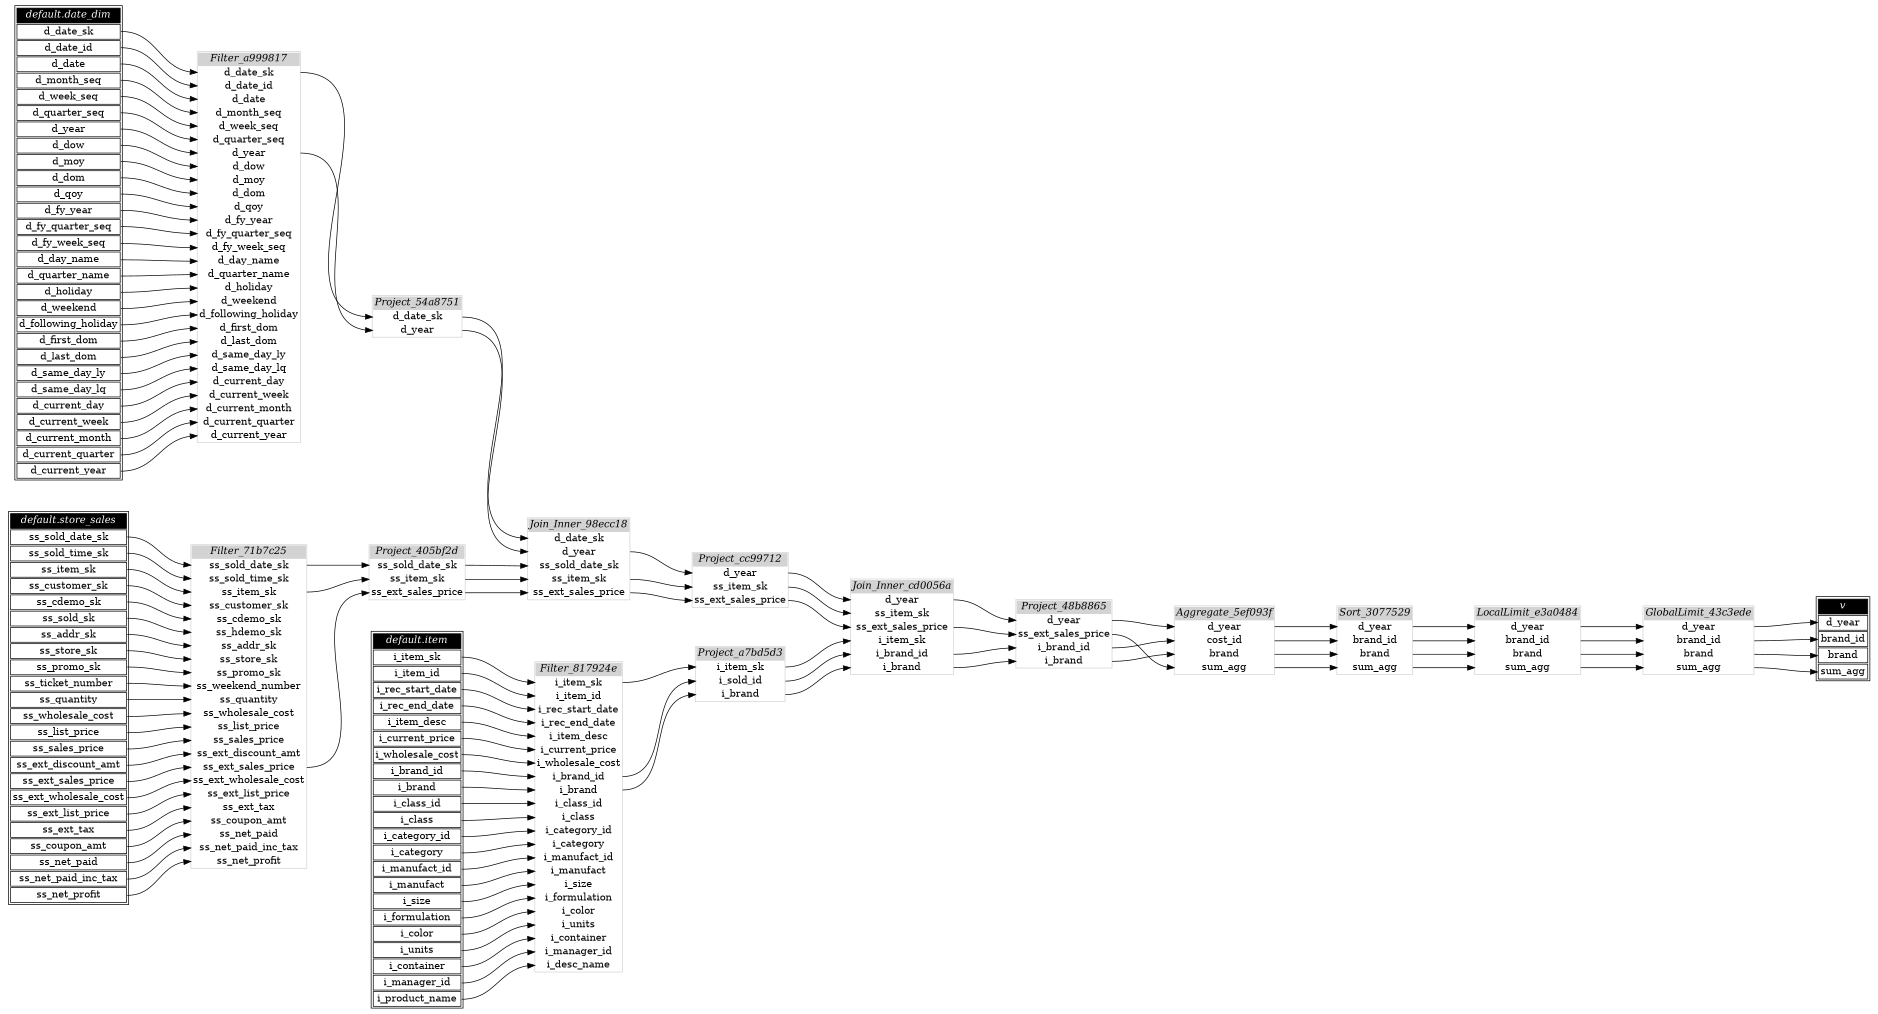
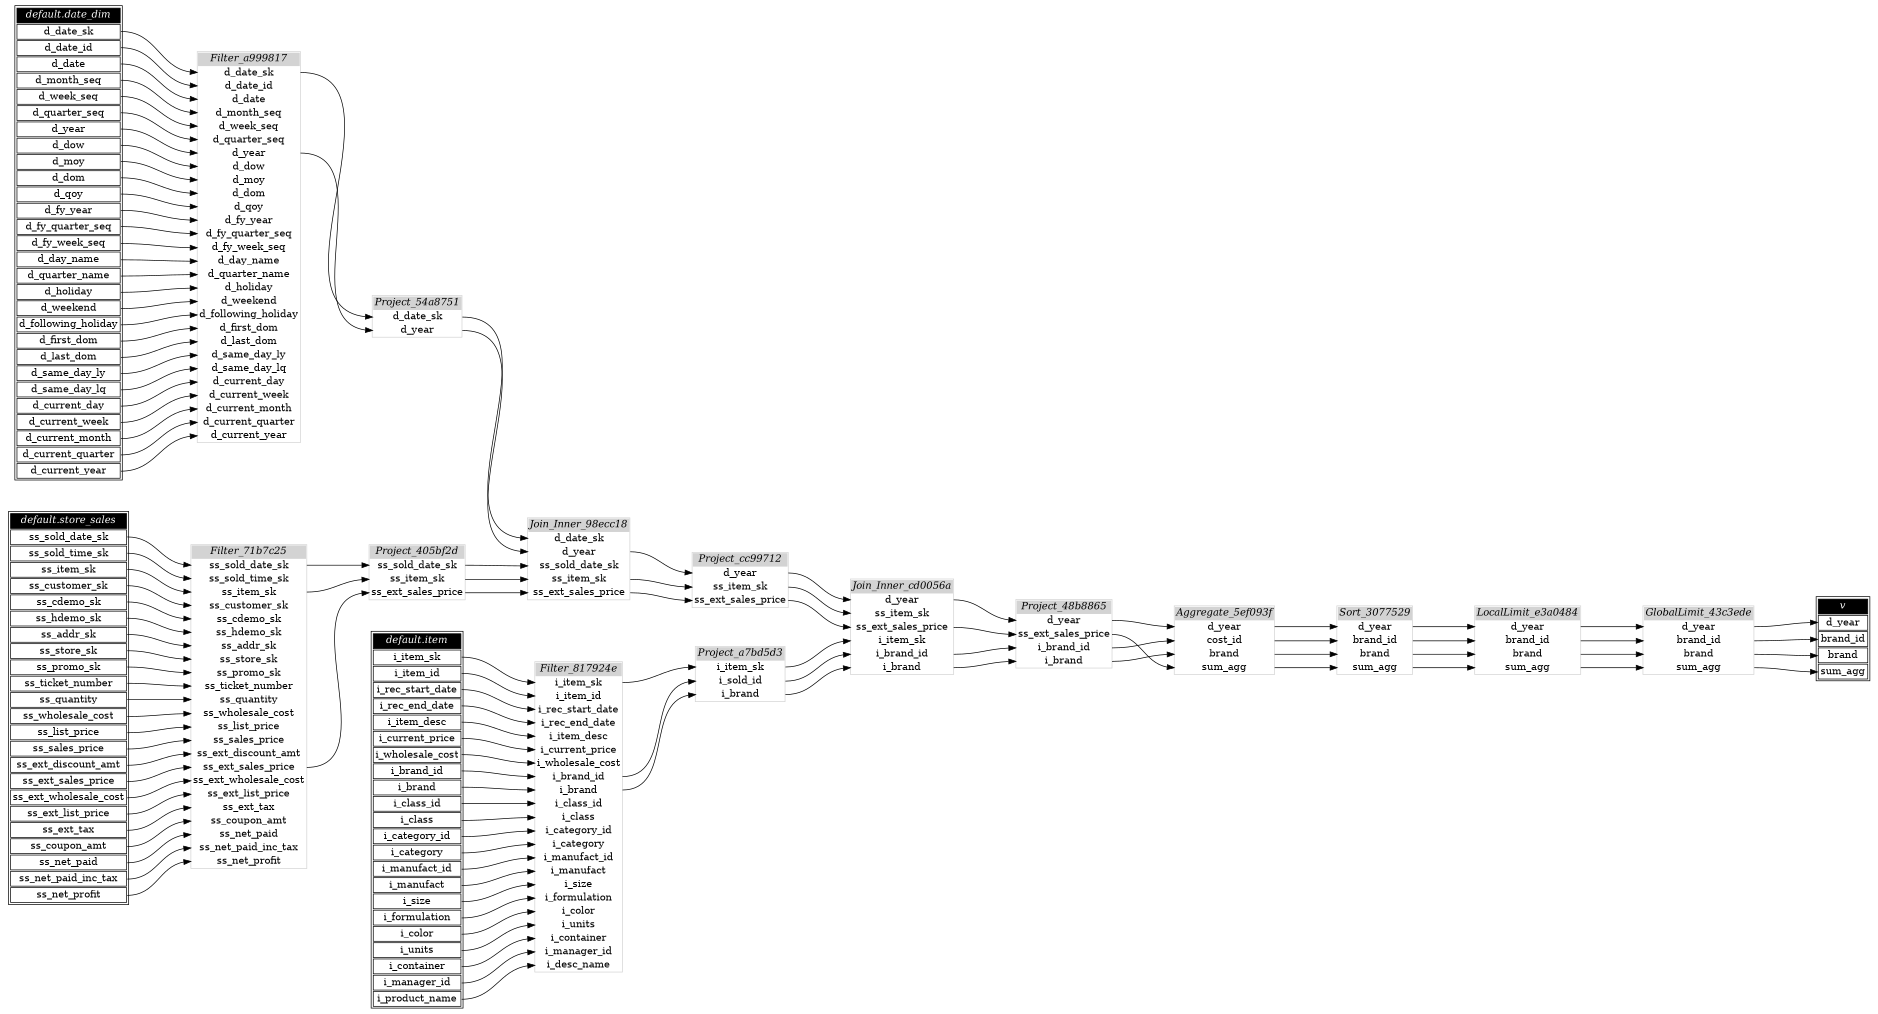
  digraph {
    fontname=Helvetica
    nodesep=0.5
    rankdir=LR
    ranksep=1
    node [shape=plaintext]
    edge [headport=0 tailport=0]
    n1 [label=< <table color="lightgray" border="1" cellborder="0" cellspacing="0">   <tr><td bgcolor="lightgray" port="nodeName"><i>Aggregate_5ef093f</i></td></tr>   <tr><td port="0">d_year</td></tr> <tr><td port="1">cost_id</td></tr> <tr><td port="2">brand</td></tr> <tr><td port="3">sum_agg</td></tr> </table>>]
    n2 [label=< <table color="lightgray" border="1" cellborder="0" cellspacing="0">   <tr><td bgcolor="lightgray" port="nodeName"><i>Sort_3077529</i></td></tr>   <tr><td port="0">d_year</td></tr> <tr><td port="1">brand_id</td></tr> <tr><td port="2">brand</td></tr> <tr><td port="3">sum_agg</td></tr> </table>>]
    n3 [label=< <table color="lightgray" border="1" cellborder="0" cellspacing="0">   <tr><td bgcolor="lightgray" port="nodeName"><i>LocalLimit_e3a0484</i></td></tr>   <tr><td port="0">d_year</td></tr> <tr><td port="1">brand_id</td></tr> <tr><td port="2">brand</td></tr> <tr><td port="3">sum_agg</td></tr> </table>>]
-   n4 [label=< <table color="lightgray" border="1" cellborder="0" cellspacing="0">   <tr><td bgcolor="lightgray" port="nodeName"><i>Filter_71b7c25</i></td></tr>   <tr><td port="0">ss_sold_date_sk</td></tr> <tr><td port="1">ss_sold_time_sk</td></tr> <tr><td port="2">ss_item_sk</td></tr> <tr><td port="3">ss_customer_sk</td></tr> <tr><td port="4">ss_cdemo_sk</td></tr> <tr><td port="5">ss_hdemo_sk</td></tr> <tr><td port="6">ss_addr_sk</td></tr> <tr><td port="7">ss_store_sk</td></tr> <tr><td port="8">ss_promo_sk</td></tr> <tr><td port="9">ss_weekend_number</td></tr> <tr><td port="10">ss_quantity</td></tr> <tr><td port="11">ss_wholesale_cost</td></tr> <tr><td port="12">ss_list_price</td></tr> <tr><td port="13">ss_sales_price</td></tr> <tr><td port="14">ss_ext_discount_amt</td></tr> <tr><td port="15">ss_ext_sales_price</td></tr> <tr><td port="16">ss_ext_wholesale_cost</td></tr> <tr><td port="17">ss_ext_list_price</td></tr> <tr><td port="18">ss_ext_tax</td></tr> <tr><td port="19">ss_coupon_amt</td></tr> <tr><td port="20">ss_net_paid</td></tr> <tr><td port="21">ss_net_paid_inc_tax</td></tr> <tr><td port="22">ss_net_profit</td></tr> </table>>]
+   n4 [label=< <table color="lightgray" border="1" cellborder="0" cellspacing="0">   <tr><td bgcolor="lightgray" port="nodeName"><i>Filter_71b7c25</i></td></tr>   <tr><td port="0">ss_sold_date_sk</td></tr> <tr><td port="1">ss_sold_time_sk</td></tr> <tr><td port="2">ss_item_sk</td></tr> <tr><td port="3">ss_customer_sk</td></tr> <tr><td port="4">ss_cdemo_sk</td></tr> <tr><td port="5">ss_hdemo_sk</td></tr> <tr><td port="6">ss_addr_sk</td></tr> <tr><td port="7">ss_store_sk</td></tr> <tr><td port="8">ss_promo_sk</td></tr> <tr><td port="9">ss_ticket_number</td></tr> <tr><td port="10">ss_quantity</td></tr> <tr><td port="11">ss_wholesale_cost</td></tr> <tr><td port="12">ss_list_price</td></tr> <tr><td port="13">ss_sales_price</td></tr> <tr><td port="14">ss_ext_discount_amt</td></tr> <tr><td port="15">ss_ext_sales_price</td></tr> <tr><td port="16">ss_ext_wholesale_cost</td></tr> <tr><td port="17">ss_ext_list_price</td></tr> <tr><td port="18">ss_ext_tax</td></tr> <tr><td port="19">ss_coupon_amt</td></tr> <tr><td port="20">ss_net_paid</td></tr> <tr><td port="21">ss_net_paid_inc_tax</td></tr> <tr><td port="22">ss_net_profit</td></tr> </table>>]
    n5 [label=< <table color="lightgray" border="1" cellborder="0" cellspacing="0">   <tr><td bgcolor="lightgray" port="nodeName"><i>Project_405bf2d</i></td></tr>   <tr><td port="0">ss_sold_date_sk</td></tr> <tr><td port="1">ss_item_sk</td></tr> <tr><td port="2">ss_ext_sales_price</td></tr> </table>>]
    n6 [label=< <table color="lightgray" border="1" cellborder="0" cellspacing="0">   <tr><td bgcolor="lightgray" port="nodeName"><i>Join_Inner_98ecc18</i></td></tr>   <tr><td port="0">d_date_sk</td></tr> <tr><td port="1">d_year</td></tr> <tr><td port="2">ss_sold_date_sk</td></tr> <tr><td port="3">ss_item_sk</td></tr> <tr><td port="4">ss_ext_sales_price</td></tr> </table>>]
    n7 [label=< <table color="lightgray" border="1" cellborder="0" cellspacing="0">   <tr><td bgcolor="lightgray" port="nodeName"><i>Filter_817924e</i></td></tr>   <tr><td port="0">i_item_sk</td></tr> <tr><td port="1">i_item_id</td></tr> <tr><td port="2">i_rec_start_date</td></tr> <tr><td port="3">i_rec_end_date</td></tr> <tr><td port="4">i_item_desc</td></tr> <tr><td port="5">i_current_price</td></tr> <tr><td port="6">i_wholesale_cost</td></tr> <tr><td port="7">i_brand_id</td></tr> <tr><td port="8">i_brand</td></tr> <tr><td port="9">i_class_id</td></tr> <tr><td port="10">i_class</td></tr> <tr><td port="11">i_category_id</td></tr> <tr><td port="12">i_category</td></tr> <tr><td port="13">i_manufact_id</td></tr> <tr><td port="14">i_manufact</td></tr> <tr><td port="15">i_size</td></tr> <tr><td port="16">i_formulation</td></tr> <tr><td port="17">i_color</td></tr> <tr><td port="18">i_units</td></tr> <tr><td port="19">i_container</td></tr> <tr><td port="20">i_manager_id</td></tr> <tr><td port="21">i_desc_name</td></tr> </table>>]
    n8 [label=< <table color="lightgray" border="1" cellborder="0" cellspacing="0">   <tr><td bgcolor="lightgray" port="nodeName"><i>Project_a7bd5d3</i></td></tr>   <tr><td port="0">i_item_sk</td></tr> <tr><td port="1">i_sold_id</td></tr> <tr><td port="2">i_brand</td></tr> </table>>]
    n9 [label=< <table color="lightgray" border="1" cellborder="0" cellspacing="0">   <tr><td bgcolor="lightgray" port="nodeName"><i>Join_Inner_cd0056a</i></td></tr>   <tr><td port="0">d_year</td></tr> <tr><td port="1">ss_item_sk</td></tr> <tr><td port="2">ss_ext_sales_price</td></tr> <tr><td port="3">i_item_sk</td></tr> <tr><td port="4">i_brand_id</td></tr> <tr><td port="5">i_brand</td></tr> </table>>]
    n10 [label=< <table color="lightgray" border="1" cellborder="0" cellspacing="0">   <tr><td bgcolor="lightgray" port="nodeName"><i>Filter_a999817</i></td></tr>   <tr><td port="0">d_date_sk</td></tr> <tr><td port="1">d_date_id</td></tr> <tr><td port="2">d_date</td></tr> <tr><td port="3">d_month_seq</td></tr> <tr><td port="4">d_week_seq</td></tr> <tr><td port="5">d_quarter_seq</td></tr> <tr><td port="6">d_year</td></tr> <tr><td port="7">d_dow</td></tr> <tr><td port="8">d_moy</td></tr> <tr><td port="9">d_dom</td></tr> <tr><td port="10">d_qoy</td></tr> <tr><td port="11">d_fy_year</td></tr> <tr><td port="12">d_fy_quarter_seq</td></tr> <tr><td port="13">d_fy_week_seq</td></tr> <tr><td port="14">d_day_name</td></tr> <tr><td port="15">d_quarter_name</td></tr> <tr><td port="16">d_holiday</td></tr> <tr><td port="17">d_weekend</td></tr> <tr><td port="18">d_following_holiday</td></tr> <tr><td port="19">d_first_dom</td></tr> <tr><td port="20">d_last_dom</td></tr> <tr><td port="21">d_same_day_ly</td></tr> <tr><td port="22">d_same_day_lq</td></tr> <tr><td port="23">d_current_day</td></tr> <tr><td port="24">d_current_week</td></tr> <tr><td port="25">d_current_month</td></tr> <tr><td port="26">d_current_quarter</td></tr> <tr><td port="27">d_current_year</td></tr> </table>>]
    n11 [label=< <table color="lightgray" border="1" cellborder="0" cellspacing="0">   <tr><td bgcolor="lightgray" port="nodeName"><i>Project_54a8751</i></td></tr>   <tr><td port="0">d_date_sk</td></tr> <tr><td port="1">d_year</td></tr> </table>>]
    n12 [label=< <table color="lightgray" border="1" cellborder="0" cellspacing="0">   <tr><td bgcolor="lightgray" port="nodeName"><i>GlobalLimit_43c3ede</i></td></tr>   <tr><td port="0">d_year</td></tr> <tr><td port="1">brand_id</td></tr> <tr><td port="2">brand</td></tr> <tr><td port="3">sum_agg</td></tr> </table>>]
    n13 [color=black label=< <table>   <tr><td bgcolor="black" port="nodeName"><i><font color="white">v</font></i></td></tr>   <tr><td port="0">d_year</td></tr> <tr><td port="1">brand_id</td></tr> <tr><td port="2">brand</td></tr> <tr><td port="3">sum_agg</td></tr> </table>>]
    n14 [label=< <table color="lightgray" border="1" cellborder="0" cellspacing="0">   <tr><td bgcolor="lightgray" port="nodeName"><i>Project_cc99712</i></td></tr>   <tr><td port="0">d_year</td></tr> <tr><td port="1">ss_item_sk</td></tr> <tr><td port="2">ss_ext_sales_price</td></tr> </table>>]
    n15 [label=< <table color="lightgray" border="1" cellborder="0" cellspacing="0">   <tr><td bgcolor="lightgray" port="nodeName"><i>Project_48b8865</i></td></tr>   <tr><td port="0">d_year</td></tr> <tr><td port="1">ss_ext_sales_price</td></tr> <tr><td port="2">i_brand_id</td></tr> <tr><td port="3">i_brand</td></tr> </table>>]
    n16 [color=black label=< <table>   <tr><td bgcolor="black" port="nodeName"><i><font color="white">default.date_dim</font></i></td></tr>   <tr><td port="0">d_date_sk</td></tr> <tr><td port="1">d_date_id</td></tr> <tr><td port="2">d_date</td></tr> <tr><td port="3">d_month_seq</td></tr> <tr><td port="4">d_week_seq</td></tr> <tr><td port="5">d_quarter_seq</td></tr> <tr><td port="6">d_year</td></tr> <tr><td port="7">d_dow</td></tr> <tr><td port="8">d_moy</td></tr> <tr><td port="9">d_dom</td></tr> <tr><td port="10">d_qoy</td></tr> <tr><td port="11">d_fy_year</td></tr> <tr><td port="12">d_fy_quarter_seq</td></tr> <tr><td port="13">d_fy_week_seq</td></tr> <tr><td port="14">d_day_name</td></tr> <tr><td port="15">d_quarter_name</td></tr> <tr><td port="16">d_holiday</td></tr> <tr><td port="17">d_weekend</td></tr> <tr><td port="18">d_following_holiday</td></tr> <tr><td port="19">d_first_dom</td></tr> <tr><td port="20">d_last_dom</td></tr> <tr><td port="21">d_same_day_ly</td></tr> <tr><td port="22">d_same_day_lq</td></tr> <tr><td port="23">d_current_day</td></tr> <tr><td port="24">d_current_week</td></tr> <tr><td port="25">d_current_month</td></tr> <tr><td port="26">d_current_quarter</td></tr> <tr><td port="27">d_current_year</td></tr> </table>>]
    n17 [color=black label=< <table>   <tr><td bgcolor="black" port="nodeName"><i><font color="white">default.item</font></i></td></tr>   <tr><td port="0">i_item_sk</td></tr> <tr><td port="1">i_item_id</td></tr> <tr><td port="2">i_rec_start_date</td></tr> <tr><td port="3">i_rec_end_date</td></tr> <tr><td port="4">i_item_desc</td></tr> <tr><td port="5">i_current_price</td></tr> <tr><td port="6">i_wholesale_cost</td></tr> <tr><td port="7">i_brand_id</td></tr> <tr><td port="8">i_brand</td></tr> <tr><td port="9">i_class_id</td></tr> <tr><td port="10">i_class</td></tr> <tr><td port="11">i_category_id</td></tr> <tr><td port="12">i_category</td></tr> <tr><td port="13">i_manufact_id</td></tr> <tr><td port="14">i_manufact</td></tr> <tr><td port="15">i_size</td></tr> <tr><td port="16">i_formulation</td></tr> <tr><td port="17">i_color</td></tr> <tr><td port="18">i_units</td></tr> <tr><td port="19">i_container</td></tr> <tr><td port="20">i_manager_id</td></tr> <tr><td port="21">i_product_name</td></tr> </table>>]
-   n18 [color=black label=< <table>   <tr><td bgcolor="black" port="nodeName"><i><font color="white">default.store_sales</font></i></td></tr>   <tr><td port="0">ss_sold_date_sk</td></tr> <tr><td port="1">ss_sold_time_sk</td></tr> <tr><td port="2">ss_item_sk</td></tr> <tr><td port="3">ss_customer_sk</td></tr> <tr><td port="4">ss_cdemo_sk</td></tr> <tr><td port="5">ss_sold_sk</td></tr> <tr><td port="6">ss_addr_sk</td></tr> <tr><td port="7">ss_store_sk</td></tr> <tr><td port="8">ss_promo_sk</td></tr> <tr><td port="9">ss_ticket_number</td></tr> <tr><td port="10">ss_quantity</td></tr> <tr><td port="11">ss_wholesale_cost</td></tr> <tr><td port="12">ss_list_price</td></tr> <tr><td port="13">ss_sales_price</td></tr> <tr><td port="14">ss_ext_discount_amt</td></tr> <tr><td port="15">ss_ext_sales_price</td></tr> <tr><td port="16">ss_ext_wholesale_cost</td></tr> <tr><td port="17">ss_ext_list_price</td></tr> <tr><td port="18">ss_ext_tax</td></tr> <tr><td port="19">ss_coupon_amt</td></tr> <tr><td port="20">ss_net_paid</td></tr> <tr><td port="21">ss_net_paid_inc_tax</td></tr> <tr><td port="22">ss_net_profit</td></tr> </table>>]
+   n18 [color=black label=< <table>   <tr><td bgcolor="black" port="nodeName"><i><font color="white">default.store_sales</font></i></td></tr>   <tr><td port="0">ss_sold_date_sk</td></tr> <tr><td port="1">ss_sold_time_sk</td></tr> <tr><td port="2">ss_item_sk</td></tr> <tr><td port="3">ss_customer_sk</td></tr> <tr><td port="4">ss_cdemo_sk</td></tr> <tr><td port="5">ss_hdemo_sk</td></tr> <tr><td port="6">ss_addr_sk</td></tr> <tr><td port="7">ss_store_sk</td></tr> <tr><td port="8">ss_promo_sk</td></tr> <tr><td port="9">ss_ticket_number</td></tr> <tr><td port="10">ss_quantity</td></tr> <tr><td port="11">ss_wholesale_cost</td></tr> <tr><td port="12">ss_list_price</td></tr> <tr><td port="13">ss_sales_price</td></tr> <tr><td port="14">ss_ext_discount_amt</td></tr> <tr><td port="15">ss_ext_sales_price</td></tr> <tr><td port="16">ss_ext_wholesale_cost</td></tr> <tr><td port="17">ss_ext_list_price</td></tr> <tr><td port="18">ss_ext_tax</td></tr> <tr><td port="19">ss_coupon_amt</td></tr> <tr><td port="20">ss_net_paid</td></tr> <tr><td port="21">ss_net_paid_inc_tax</td></tr> <tr><td port="22">ss_net_profit</td></tr> </table>>]
    n1 -> n2
    n1 -> n2 [headport=1 tailport=1]
    n1 -> n2 [headport=2 tailport=2]
    n1 -> n2 [headport=3 tailport=3]
    n2 -> n3
    n2 -> n3 [headport=1 tailport=1]
    n2 -> n3 [headport=2 tailport=2]
    n2 -> n3 [headport=3 tailport=3]
    n3 -> n12
    n3 -> n12 [headport=1 tailport=1]
    n3 -> n12 [headport=2 tailport=2]
    n3 -> n12 [headport=3 tailport=3]
    n4 -> n5
    n4 -> n5 [headport=2 tailport=15]
    n4 -> n5 [headport=1 tailport=2]
    n5 -> n6 [headport=2]
    n5 -> n6 [headport=3 tailport=1]
    n5 -> n6 [headport=4 tailport=2]
    n6 -> n14 [tailport=1]
    n6 -> n14 [headport=1 tailport=3]
    n6 -> n14 [headport=2 tailport=4]
    n7 -> n8
    n7 -> n8 [headport=1 tailport=7]
    n7 -> n8 [headport=2 tailport=8]
    n8 -> n9 [headport=3]
    n8 -> n9 [headport=4 tailport=1]
    n8 -> n9 [headport=5 tailport=2]
    n9 -> n15
    n9 -> n15 [headport=1 tailport=2]
    n9 -> n15 [headport=2 tailport=4]
    n9 -> n15 [headport=3 tailport=5]
    n10 -> n11
    n10 -> n11 [headport=1 tailport=6]
    n11 -> n6
    n11 -> n6 [headport=1 tailport=1]
    n12 -> n13
    n12 -> n13 [headport=1 tailport=1]
    n12 -> n13 [headport=2 tailport=2]
    n12 -> n13 [headport=3 tailport=3]
    n14 -> n9
    n14 -> n9 [headport=1 tailport=1]
    n14 -> n9 [headport=2 tailport=2]
    n15 -> n1
    n15 -> n1 [headport=3 tailport=1]
    n15 -> n1 [headport=1 tailport=2]
    n15 -> n1 [headport=2 tailport=3]
    n16 -> n10
    n16 -> n10 [headport=1 tailport=1]
    n16 -> n10 [headport=10 tailport=10]
    n16 -> n10 [headport=11 tailport=11]
    n16 -> n10 [headport=12 tailport=12]
    n16 -> n10 [headport=13 tailport=13]
    n16 -> n10 [headport=14 tailport=14]
    n16 -> n10 [headport=15 tailport=15]
    n16 -> n10 [headport=16 tailport=16]
    n16 -> n10 [headport=17 tailport=17]
    n16 -> n10 [headport=18 tailport=18]
    n16 -> n10 [headport=19 tailport=19]
    n16 -> n10 [headport=2 tailport=2]
    n16 -> n10 [headport=20 tailport=20]
    n16 -> n10 [headport=21 tailport=21]
    n16 -> n10 [headport=22 tailport=22]
    n16 -> n10 [headport=23 tailport=23]
    n16 -> n10 [headport=24 tailport=24]
    n16 -> n10 [headport=25 tailport=25]
    n16 -> n10 [headport=26 tailport=26]
    n16 -> n10 [headport=27 tailport=27]
    n16 -> n10 [headport=3 tailport=3]
    n16 -> n10 [headport=4 tailport=4]
    n16 -> n10 [headport=5 tailport=5]
    n16 -> n10 [headport=6 tailport=6]
    n16 -> n10 [headport=7 tailport=7]
    n16 -> n10 [headport=8 tailport=8]
    n16 -> n10 [headport=9 tailport=9]
    n17 -> n7
    n17 -> n7 [headport=1 tailport=1]
    n17 -> n7 [headport=10 tailport=10]
    n17 -> n7 [headport=11 tailport=11]
    n17 -> n7 [headport=12 tailport=12]
    n17 -> n7 [headport=13 tailport=13]
    n17 -> n7 [headport=14 tailport=14]
    n17 -> n7 [headport=15 tailport=15]
    n17 -> n7 [headport=16 tailport=16]
    n17 -> n7 [headport=17 tailport=17]
    n17 -> n7 [headport=18 tailport=18]
    n17 -> n7 [headport=19 tailport=19]
    n17 -> n7 [headport=2 tailport=2]
    n17 -> n7 [headport=20 tailport=20]
    n17 -> n7 [headport=21 tailport=21]
    n17 -> n7 [headport=3 tailport=3]
    n17 -> n7 [headport=4 tailport=4]
    n17 -> n7 [headport=5 tailport=5]
    n17 -> n7 [headport=6 tailport=6]
    n17 -> n7 [headport=7 tailport=7]
    n17 -> n7 [headport=8 tailport=8]
    n17 -> n7 [headport=9 tailport=9]
    n18 -> n4
    n18 -> n4 [headport=1 tailport=1]
    n18 -> n4 [headport=10 tailport=10]
    n18 -> n4 [headport=11 tailport=11]
    n18 -> n4 [headport=12 tailport=12]
    n18 -> n4 [headport=13 tailport=13]
    n18 -> n4 [headport=14 tailport=14]
    n18 -> n4 [headport=15 tailport=15]
    n18 -> n4 [headport=16 tailport=16]
    n18 -> n4 [headport=17 tailport=17]
    n18 -> n4 [headport=18 tailport=18]
    n18 -> n4 [headport=19 tailport=19]
    n18 -> n4 [headport=2 tailport=2]
    n18 -> n4 [headport=20 tailport=20]
    n18 -> n4 [headport=21 tailport=21]
    n18 -> n4 [headport=22 tailport=22]
    n18 -> n4 [headport=3 tailport=3]
    n18 -> n4 [headport=4 tailport=4]
    n18 -> n4 [headport=5 tailport=5]
    n18 -> n4 [headport=6 tailport=6]
    n18 -> n4 [headport=7 tailport=7]
    n18 -> n4 [headport=8 tailport=8]
    n18 -> n4 [headport=9 tailport=9]
  }
